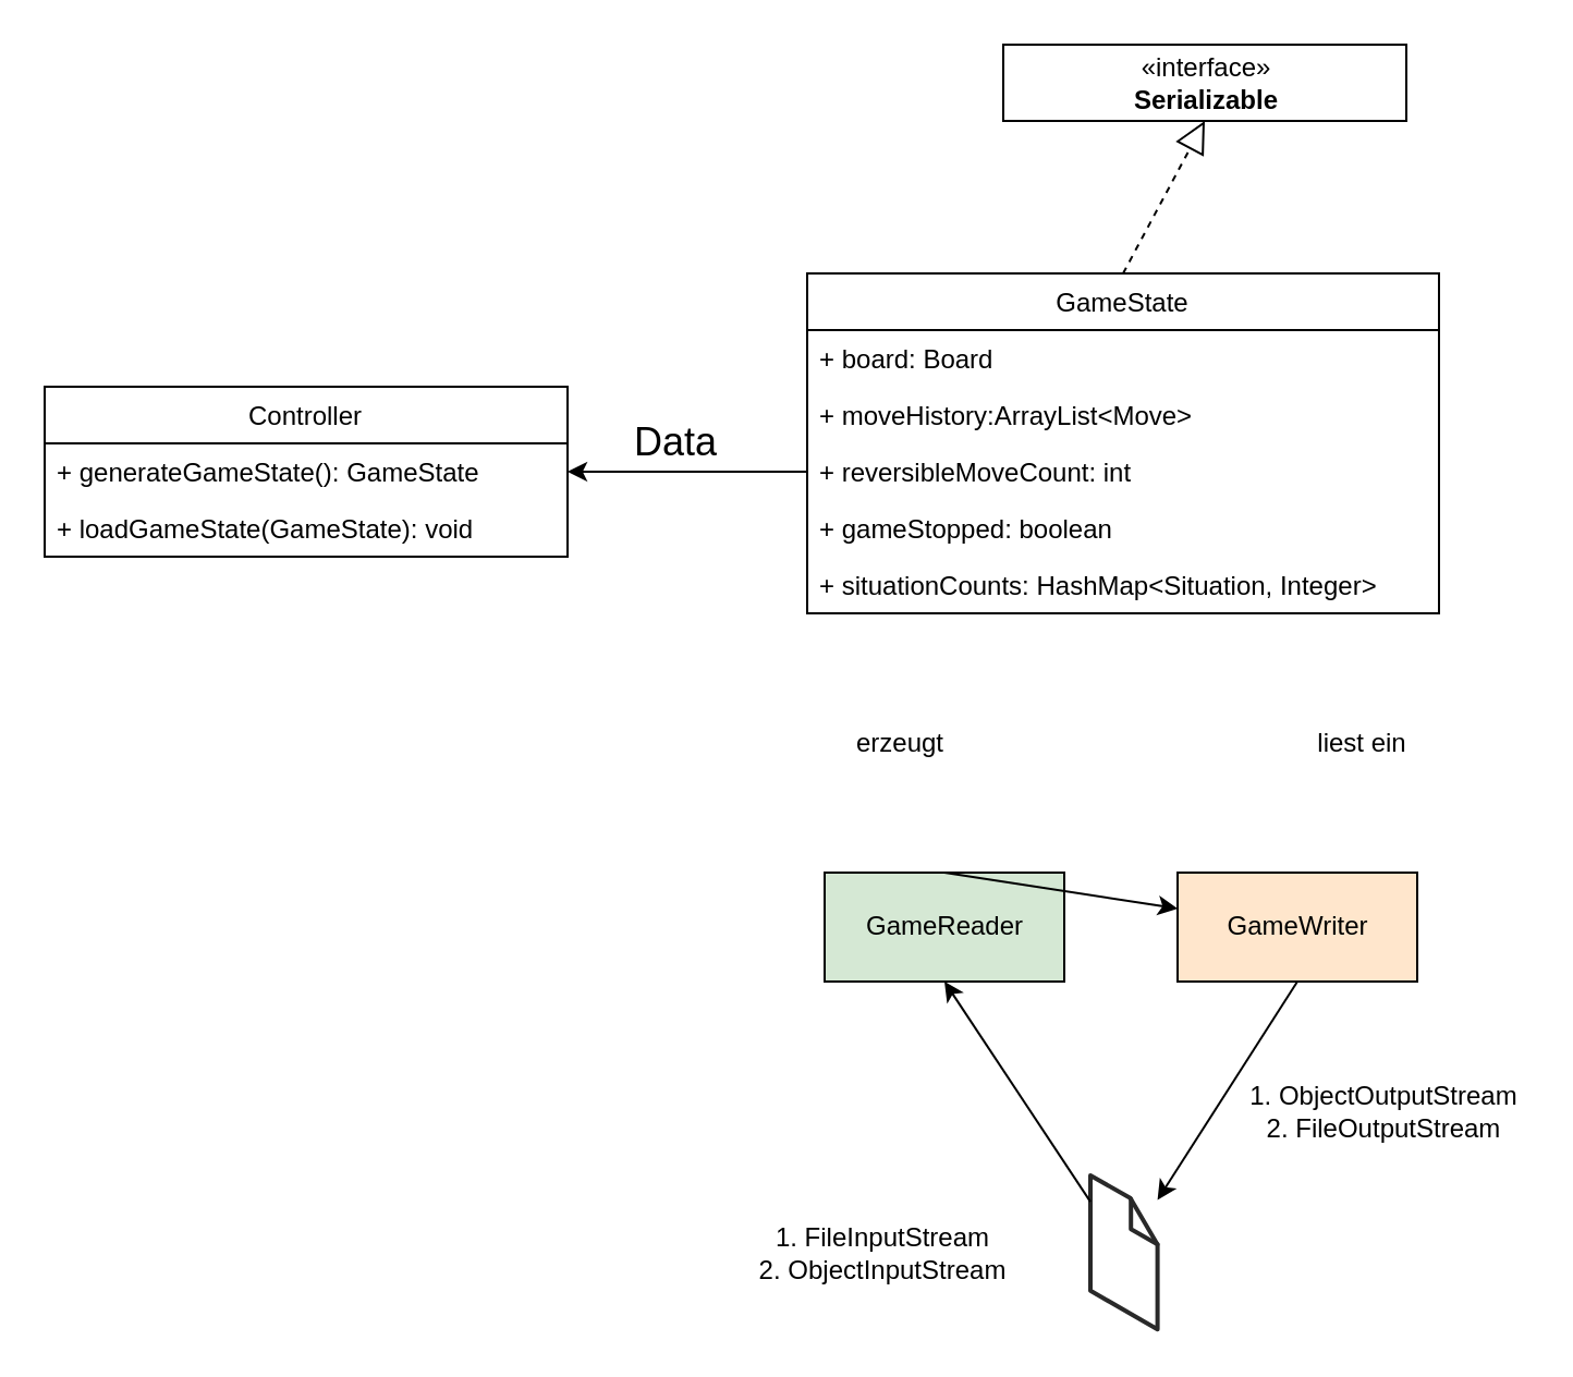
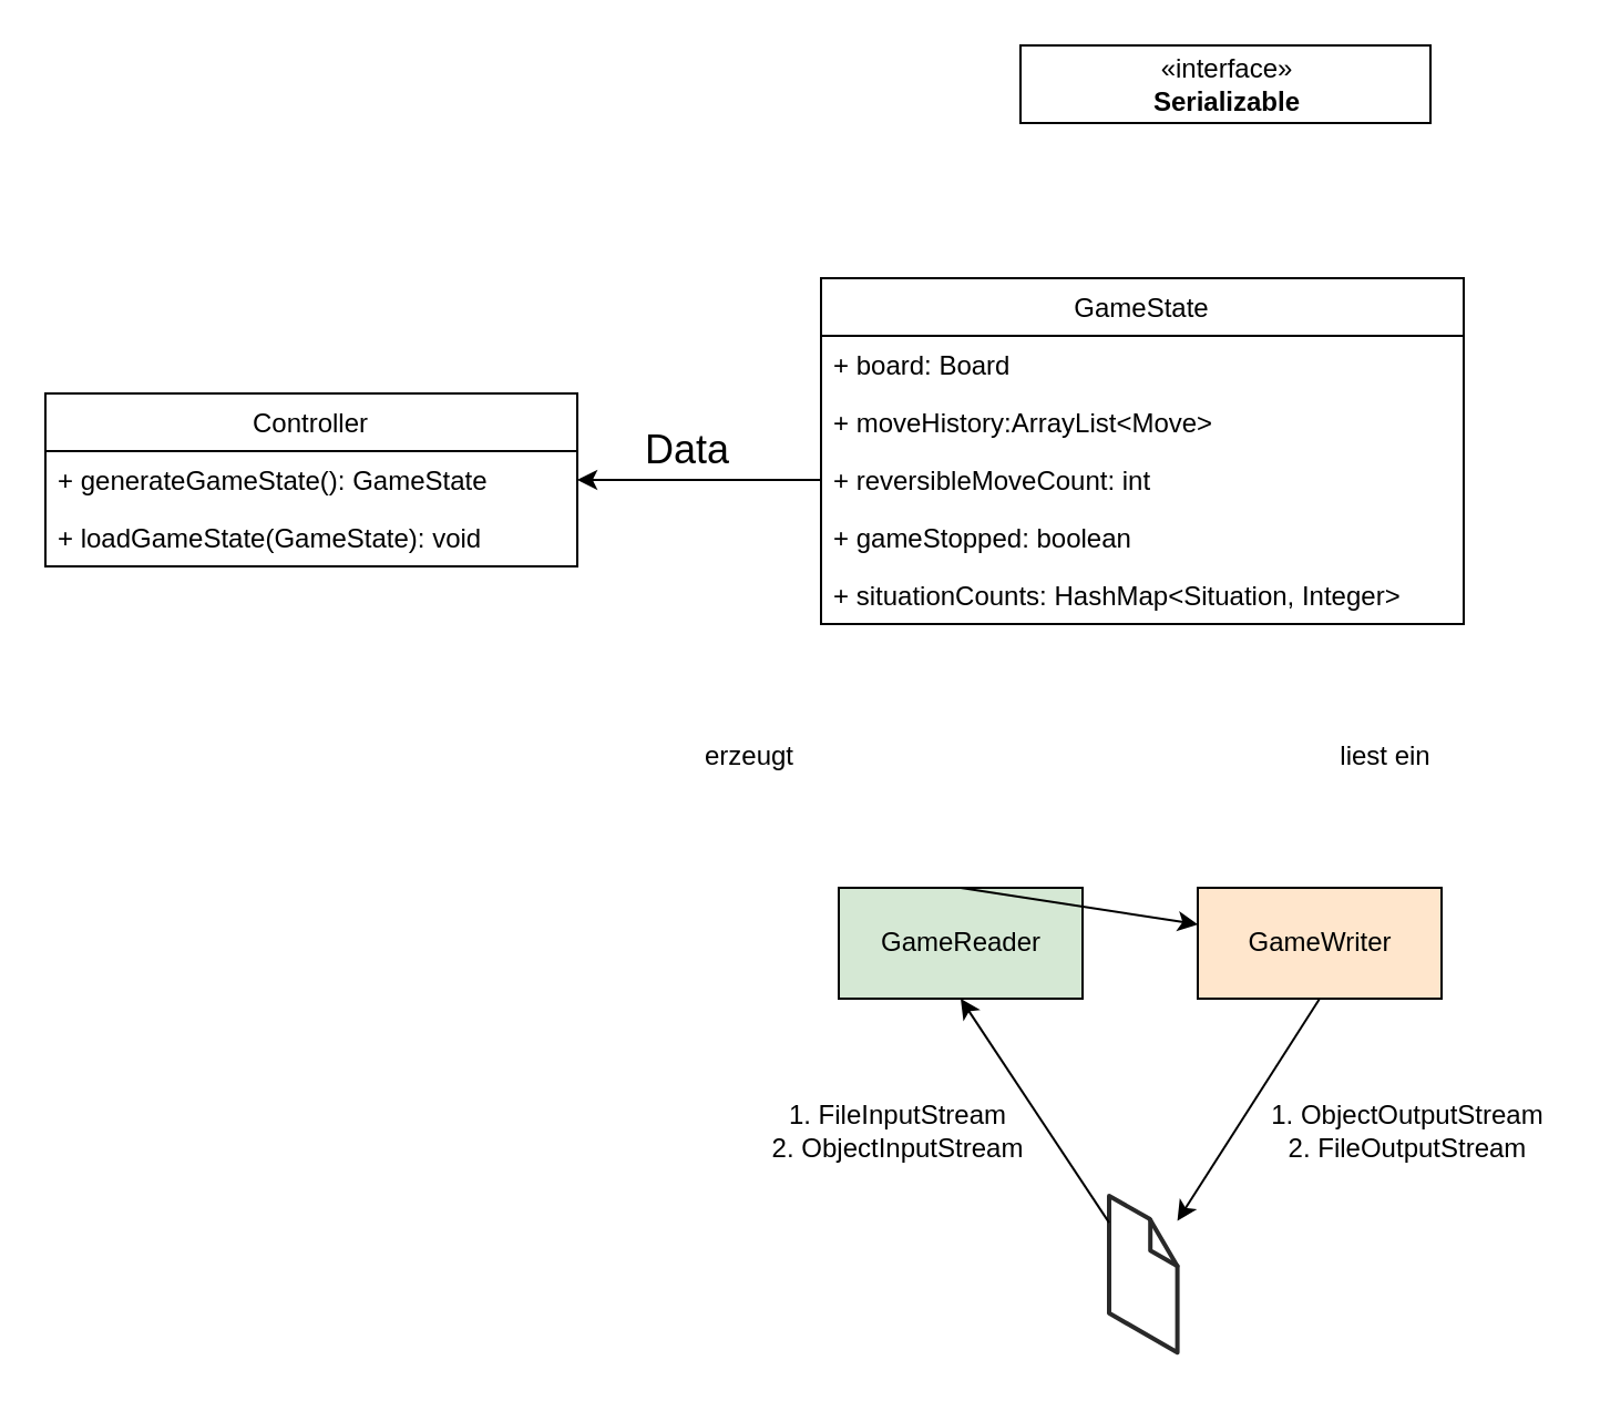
  <mxCell id="0" />
  <mxCell id="1" parent="0" />
  <mxCell id="2" value="«interface»&lt;br&gt;&lt;b&gt;Serializable&lt;/b&gt;" style="html=1;" vertex="1" parent="1"><mxGeometry x="460" y="20" width="185" height="35" as="geometry" /></mxCell>
  <mxCell id="3" value="GameState" style="swimlane;fontStyle=0;childLayout=stackLayout;horizontal=1;startSize=26;fillColor=none;horizontalStack=0;resizeParent=1;resizeParentMax=0;resizeLast=0;collapsible=1;marginBottom=0;" vertex="1" parent="1"><mxGeometry x="370" y="125" width="290" height="156" as="geometry" /></mxCell>
  <mxCell id="4" value="+ board: Board" style="text;strokeColor=none;fillColor=none;align=left;verticalAlign=top;spacingLeft=4;spacingRight=4;overflow=hidden;rotatable=0;points=[[0,0.5],[1,0.5]];portConstraint=eastwest;" vertex="1" parent="3"><mxGeometry y="26" width="290" height="26" as="geometry" /></mxCell>
  <mxCell id="5" value="+ moveHistory:ArrayList&lt;Move&gt;" style="text;strokeColor=none;fillColor=none;align=left;verticalAlign=top;spacingLeft=4;spacingRight=4;overflow=hidden;rotatable=0;points=[[0,0.5],[1,0.5]];portConstraint=eastwest;" vertex="1" parent="3"><mxGeometry y="52" width="290" height="26" as="geometry" /></mxCell>
  <mxCell id="6" value="+ reversibleMoveCount: int" style="text;strokeColor=none;fillColor=none;align=left;verticalAlign=top;spacingLeft=4;spacingRight=4;overflow=hidden;rotatable=0;points=[[0,0.5],[1,0.5]];portConstraint=eastwest;" vertex="1" parent="3"><mxGeometry y="78" width="290" height="26" as="geometry" /></mxCell>
  <mxCell id="7" value="+ gameStopped: boolean" style="text;strokeColor=none;fillColor=none;align=left;verticalAlign=top;spacingLeft=4;spacingRight=4;overflow=hidden;rotatable=0;points=[[0,0.5],[1,0.5]];portConstraint=eastwest;" vertex="1" parent="3"><mxGeometry y="104" width="290" height="26" as="geometry" /></mxCell>
  <mxCell id="8" value="+ situationCounts: HashMap&lt;Situation, Integer&gt;" style="text;strokeColor=none;fillColor=none;align=left;verticalAlign=top;spacingLeft=4;spacingRight=4;overflow=hidden;rotatable=0;points=[[0,0.5],[1,0.5]];portConstraint=eastwest;" vertex="1" parent="3"><mxGeometry y="130" width="290" height="26" as="geometry" /></mxCell>
- <mxCell id="9" value="" style="endArrow=block;dashed=1;endFill=0;endSize=12;html=1;entryX=0.5;entryY=1;entryDx=0;entryDy=0;exitX=0.5;exitY=0;exitDx=0;exitDy=0;" edge="1" parent="1" source="3" target="2"><mxGeometry width="160" relative="1" as="geometry"><mxPoint x="370" y="370" as="sourcePoint" /><mxPoint x="530" y="370" as="targetPoint" /></mxGeometry></mxCell>
  <mxCell id="10" value="Controller" style="swimlane;fontStyle=0;childLayout=stackLayout;horizontal=1;startSize=26;fillColor=none;horizontalStack=0;resizeParent=1;resizeParentMax=0;resizeLast=0;collapsible=1;marginBottom=0;" vertex="1" parent="1"><mxGeometry y="177" width="240" height="78" as="geometry" x="20" /></mxCell>
  <mxCell id="11" value="+ generateGameState(): GameState" style="text;strokeColor=none;fillColor=none;align=left;verticalAlign=top;spacingLeft=4;spacingRight=4;overflow=hidden;rotatable=0;points=[[0,0.5],[1,0.5]];portConstraint=eastwest;" vertex="1" parent="10"><mxGeometry y="26" width="240" height="26" as="geometry" /></mxCell>
  <mxCell id="12" value="+ loadGameState(GameState): void" style="text;strokeColor=none;fillColor=none;align=left;verticalAlign=top;spacingLeft=4;spacingRight=4;overflow=hidden;rotatable=0;points=[[0,0.5],[1,0.5]];portConstraint=eastwest;" vertex="1" parent="10"><mxGeometry y="52" width="240" height="26" as="geometry" /></mxCell>
  <mxCell id="13" value="" style="endArrow=none;startArrow=classic;html=1;entryX=0;entryY=0.5;entryDx=0;entryDy=0;exitX=1;exitY=0.5;exitDx=0;exitDy=0;" edge="1" parent="1" source="10" target="6"><mxGeometry width="50" height="50" relative="1" as="geometry"><mxPoint x="30" y="420" as="sourcePoint" /><mxPoint x="80" y="370" as="targetPoint" /></mxGeometry></mxCell>
  <mxCell id="14" value="&lt;font style=&quot;font-size: 18px&quot;&gt;Data&lt;/font&gt;" style="text;html=1;strokeColor=none;fillColor=none;align=center;verticalAlign=middle;whiteSpace=wrap;rounded=0;" vertex="1" parent="1"><mxGeometry x="290" y="193" width="40" height="20" as="geometry" /></mxCell>
  <mxCell id="15" value="" style="verticalLabelPosition=bottom;html=1;verticalAlign=top;strokeWidth=1;align=center;outlineConnect=0;dashed=0;outlineConnect=0;shape=mxgraph.aws3d.file;aspect=fixed;strokeColor=#292929;fillColor=#ffffff;" vertex="1" parent="1"><mxGeometry x="500" y="539" width="30.8" height="70.6" as="geometry" /></mxCell>
  <mxCell id="16" value="&lt;div&gt;GameReader&lt;/div&gt;" style="html=1;fillColor=#d5e8d4;" vertex="1" parent="1"><mxGeometry x="378" y="400" width="110" height="50" as="geometry" /></mxCell>
  <mxCell id="17" value="GameWriter" style="html=1;fillColor=#ffe6cc;" vertex="1" parent="1"><mxGeometry x="540" y="400" width="110" height="50" as="geometry" /></mxCell>
  <mxCell id="18" value="" style="endArrow=classic;html=1;entryX=0.5;entryY=1;entryDx=0;entryDy=0;" edge="1" parent="1" source="15" target="16"><mxGeometry width="50" height="50" relative="1" as="geometry"><mxPoint x="300" y="610" as="sourcePoint" /><mxPoint x="350" y="560" as="targetPoint" /></mxGeometry></mxCell>
  <mxCell id="19" value="" style="endArrow=classic;html=1;exitX=0.5;exitY=1;exitDx=0;exitDy=0;" edge="1" parent="1" source="17" target="15"><mxGeometry width="50" height="50" relative="1" as="geometry"><mxPoint x="30" y="800" as="sourcePoint" /><mxPoint x="80" y="750" as="targetPoint" /></mxGeometry></mxCell>
  <mxCell id="20" value="" style="endArrow=classic;html=1;exitX=0.5;exitY=0;exitDx=0;exitDy=0;" edge="1" parent="1" source="16" target="17"><mxGeometry width="50" height="50" relative="1" as="geometry"><mxPoint x="30" y="800" as="sourcePoint" /><mxPoint x="80" y="750" as="targetPoint" /></mxGeometry></mxCell>
- <mxCell id="21" value="&lt;div&gt;1. FileInputStream&lt;/div&gt;&lt;div&gt;2. ObjectInputStream&lt;br&gt;&lt;/div&gt;" style="text;html=1;strokeColor=none;fillColor=none;align=center;verticalAlign=middle;whiteSpace=wrap;rounded=0;" vertex="1" parent="1"><mxGeometry x="340" y="565" width="130" height="20" as="geometry" /></mxCell>
+ <mxCell id="21" value="&lt;div&gt;1. FileInputStream&lt;/div&gt;&lt;div&gt;2. ObjectInputStream&lt;br&gt;&lt;/div&gt;" style="text;html=1;strokeColor=none;fillColor=none;align=center;verticalAlign=middle;whiteSpace=wrap;rounded=0;" vertex="1" parent="1"><mxGeometry x="340" y="500" width="130" height="20" as="geometry" /></mxCell>
  <mxCell id="22" value="&lt;div&gt;1. ObjectOutputStream&lt;/div&gt;&lt;div&gt;2. FileOutputStream&lt;/div&gt;" style="text;html=1;strokeColor=none;fillColor=none;align=center;verticalAlign=middle;whiteSpace=wrap;rounded=0;" vertex="1" parent="1"><mxGeometry x="570" y="500" width="130" height="20" as="geometry" /></mxCell>
- <mxCell id="23" value="erzeugt" style="text;html=1;strokeColor=none;fillColor=none;align=center;verticalAlign=middle;whiteSpace=wrap;rounded=0;" vertex="1" parent="1"><mxGeometry x="393" y="330.5" width="40" height="20" as="geometry" /></mxCell>
+ <mxCell id="23" value="erzeugt" style="text;html=1;strokeColor=none;fillColor=none;align=center;verticalAlign=middle;whiteSpace=wrap;rounded=0;" vertex="1" parent="1"><mxGeometry x="318" y="330.5" width="40" height="20" as="geometry" /></mxCell>
  <mxCell id="24" value="liest ein" style="text;html=1;strokeColor=none;fillColor=none;align=center;verticalAlign=middle;whiteSpace=wrap;rounded=0;" vertex="1" parent="1"><mxGeometry x="590" y="330.5" width="70" height="20" as="geometry" /></mxCell>
